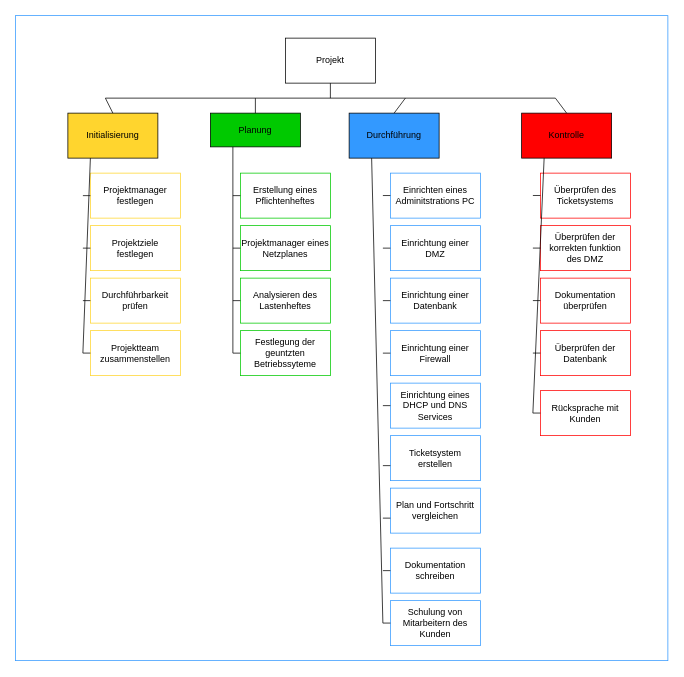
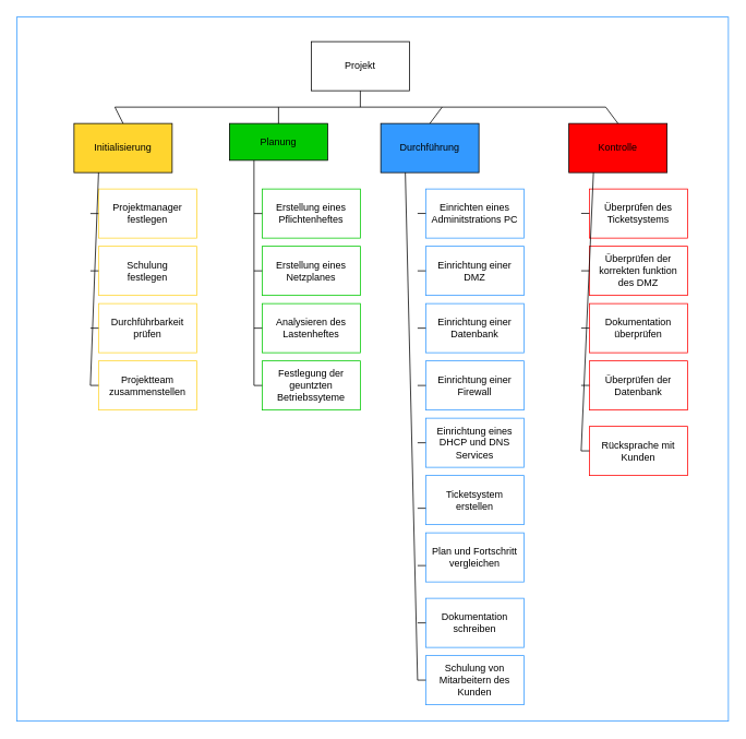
  <mxCell id="0" />
  <mxCell id="1" parent="0" />
  <mxCell id="2" value="" style="rounded=0;whiteSpace=wrap;html=1;strokeColor=#3399FF;fillColor=#FFFFFF;" vertex="1" parent="1"><mxGeometry x="20" y="20" width="870" height="860" as="geometry" /></mxCell>
  <mxCell id="3" value="Projekt" style="rounded=0;whiteSpace=wrap;html=1;" vertex="1" parent="1"><mxGeometry x="380" y="50" width="120" height="60" as="geometry" /></mxCell>
  <mxCell id="4" value="Initialisierung" style="whiteSpace=wrap;html=1;fillColor=#FFD52E;strokeColor=#000000;" vertex="1" parent="1"><mxGeometry x="90" y="150" width="120" height="60" as="geometry" /></mxCell>
  <mxCell id="5" value="Projektmanager festlegen" style="whiteSpace=wrap;html=1;strokeColor=#FFD52E;" vertex="1" parent="1"><mxGeometry x="120" y="230" width="120" height="60" as="geometry" /></mxCell>
- <mxCell id="6" value="&lt;div&gt;Projektziele&lt;/div&gt;&lt;div&gt;festlegen&lt;/div&gt;" style="whiteSpace=wrap;html=1;strokeColor=#FFD52E;" vertex="1" parent="1"><mxGeometry x="120" y="300" width="120" height="60" as="geometry" /></mxCell>
+ <mxCell id="6" value="&lt;div&gt;Schulung&lt;/div&gt;&lt;div&gt;festlegen&lt;/div&gt;" style="whiteSpace=wrap;html=1;strokeColor=#FFD52E;" vertex="1" parent="1"><mxGeometry x="120" y="300" width="120" height="60" as="geometry" /></mxCell>
  <mxCell id="7" value="Durchführbarkeit prüfen" style="whiteSpace=wrap;html=1;strokeColor=#FFD52E;" vertex="1" parent="1"><mxGeometry x="120" y="370" width="120" height="60" as="geometry" /></mxCell>
  <mxCell id="8" value="Planung" style="rounded=0;whiteSpace=wrap;html=1;fillColor=#00C900;" vertex="1" parent="1"><mxGeometry x="280" y="150" width="120" height="45" as="geometry" /></mxCell>
  <mxCell id="9" value="Dokumentation schreiben" style="rounded=0;whiteSpace=wrap;html=1;strokeColor=#3399FF;" vertex="1" parent="1"><mxGeometry x="520" y="730" width="120" height="60" as="geometry" /></mxCell>
  <mxCell id="10" value="Plan und Fortschritt vergleichen" style="rounded=0;whiteSpace=wrap;html=1;strokeColor=#3399FF;" vertex="1" parent="1"><mxGeometry x="520" y="650" width="120" height="60" as="geometry" /></mxCell>
  <mxCell id="11" value="Durchführung" style="rounded=0;whiteSpace=wrap;html=1;fillColor=#3399FF;" vertex="1" parent="1"><mxGeometry x="465" y="150" width="120" height="60" as="geometry" /></mxCell>
  <mxCell id="12" value="Analysieren des Lastenheftes" style="rounded=0;whiteSpace=wrap;html=1;strokeColor=#00C900;" vertex="1" parent="1"><mxGeometry x="320" y="370" width="120" height="60" as="geometry" /></mxCell>
- <mxCell id="13" value="Projektmanager eines Netzplanes" style="rounded=0;whiteSpace=wrap;html=1;strokeColor=#00C900;" vertex="1" parent="1"><mxGeometry x="320" y="300" width="120" height="60" as="geometry" /></mxCell>
+ <mxCell id="13" value="Erstellung eines Netzplanes" style="rounded=0;whiteSpace=wrap;html=1;strokeColor=#00C900;" vertex="1" parent="1"><mxGeometry x="320" y="300" width="120" height="60" as="geometry" /></mxCell>
  <mxCell id="14" value="Erstellung eines Pflichtenheftes" style="rounded=0;whiteSpace=wrap;html=1;strokeColor=#00C900;" vertex="1" parent="1"><mxGeometry x="320" y="230" width="120" height="60" as="geometry" /></mxCell>
  <mxCell id="15" value="Einrichten eines Adminitstrations PC " style="rounded=0;whiteSpace=wrap;html=1;strokeColor=#3399FF;" vertex="1" parent="1"><mxGeometry x="520" y="230" width="120" height="60" as="geometry" /></mxCell>
  <mxCell id="16" value="Ticketsystem erstellen" style="rounded=0;whiteSpace=wrap;html=1;strokeColor=#3399FF;" vertex="1" parent="1"><mxGeometry x="520" y="580" width="120" height="60" as="geometry" /></mxCell>
  <mxCell id="17" value="Festlegung der geuntzten Betriebssyteme" style="rounded=0;whiteSpace=wrap;html=1;strokeColor=#00C900;" vertex="1" parent="1"><mxGeometry x="320" y="440" width="120" height="60" as="geometry" /></mxCell>
  <mxCell id="18" value="Einrichtung einer DMZ" style="rounded=0;whiteSpace=wrap;html=1;strokeColor=#3399FF;" vertex="1" parent="1"><mxGeometry x="520" y="300" width="120" height="60" as="geometry" /></mxCell>
  <mxCell id="19" value="Einrichtung einer Datenbank" style="rounded=0;whiteSpace=wrap;html=1;strokeColor=#3399FF;" vertex="1" parent="1"><mxGeometry x="520" y="370" width="120" height="60" as="geometry" /></mxCell>
  <mxCell id="20" value="Einrichtung eines DHCP und DNS Services" style="rounded=0;whiteSpace=wrap;html=1;strokeColor=#3399FF;" vertex="1" parent="1"><mxGeometry x="520" y="510" width="120" height="60" as="geometry" /></mxCell>
  <mxCell id="21" value="Einrichtung einer Firewall " style="rounded=0;whiteSpace=wrap;html=1;strokeColor=#3399FF;" vertex="1" parent="1"><mxGeometry x="520" y="440" width="120" height="60" as="geometry" /></mxCell>
  <mxCell id="22" value="Kontrolle" style="rounded=0;whiteSpace=wrap;html=1;fillColor=#FF0000;" vertex="1" parent="1"><mxGeometry x="695" y="150" width="120" height="60" as="geometry" /></mxCell>
  <mxCell id="23" value="Überprüfen des Ticketsystems" style="rounded=0;whiteSpace=wrap;html=1;strokeColor=#FF0000;" vertex="1" parent="1"><mxGeometry x="720" y="230" width="120" height="60" as="geometry" /></mxCell>
  <mxCell id="24" value="Überprüfen der korrekten funktion des DMZ" style="rounded=0;whiteSpace=wrap;html=1;strokeColor=#FF0000;" vertex="1" parent="1"><mxGeometry x="720" y="300" width="120" height="60" as="geometry" /></mxCell>
  <mxCell id="25" value="Dokumentation überprüfen" style="rounded=0;whiteSpace=wrap;html=1;strokeColor=#FF0000;" vertex="1" parent="1"><mxGeometry x="720" y="370" width="120" height="60" as="geometry" /></mxCell>
  <mxCell id="26" value="" style="endArrow=none;html=1;rounded=0;entryX=0.25;entryY=1;entryDx=0;entryDy=0;" edge="1" parent="1" target="4"><mxGeometry width="50" height="50" relative="1" as="geometry"><mxPoint x="110" y="470" as="sourcePoint" /><mxPoint x="280" y="390" as="targetPoint" /></mxGeometry></mxCell>
  <mxCell id="27" value="" style="endArrow=none;html=1;rounded=0;entryX=0;entryY=0.5;entryDx=0;entryDy=0;" edge="1" parent="1" target="5"><mxGeometry width="50" height="50" relative="1" as="geometry"><mxPoint x="110" y="260" as="sourcePoint" /><mxPoint x="220" y="310" as="targetPoint" /></mxGeometry></mxCell>
  <mxCell id="28" value="" style="endArrow=none;html=1;rounded=0;exitX=0;exitY=0.5;exitDx=0;exitDy=0;" edge="1" parent="1" source="6"><mxGeometry width="50" height="50" relative="1" as="geometry"><mxPoint x="170" y="360" as="sourcePoint" /><mxPoint x="110" y="330" as="targetPoint" /></mxGeometry></mxCell>
  <mxCell id="29" value="" style="endArrow=none;html=1;rounded=0;entryX=0;entryY=0.5;entryDx=0;entryDy=0;" edge="1" parent="1" target="7"><mxGeometry width="50" height="50" relative="1" as="geometry"><mxPoint x="110" y="400" as="sourcePoint" /><mxPoint x="120" y="340" as="targetPoint" /></mxGeometry></mxCell>
  <mxCell id="30" value="" style="endArrow=none;html=1;rounded=0;entryX=0.25;entryY=1;entryDx=0;entryDy=0;" edge="1" parent="1" target="8"><mxGeometry width="50" height="50" relative="1" as="geometry"><mxPoint x="310" y="470" as="sourcePoint" /><mxPoint x="280" y="270" as="targetPoint" /></mxGeometry></mxCell>
  <mxCell id="31" value="" style="endArrow=none;html=1;rounded=0;entryX=0;entryY=0.5;entryDx=0;entryDy=0;" edge="1" parent="1" target="14"><mxGeometry width="50" height="50" relative="1" as="geometry"><mxPoint x="310" y="260" as="sourcePoint" /><mxPoint x="280" y="270" as="targetPoint" /></mxGeometry></mxCell>
  <mxCell id="32" value="" style="endArrow=none;html=1;rounded=0;entryX=0;entryY=0.5;entryDx=0;entryDy=0;" edge="1" parent="1" target="13"><mxGeometry width="50" height="50" relative="1" as="geometry"><mxPoint x="310" y="330" as="sourcePoint" /><mxPoint x="330" y="270" as="targetPoint" /></mxGeometry></mxCell>
  <mxCell id="33" value="" style="endArrow=none;html=1;rounded=0;entryX=0;entryY=0.5;entryDx=0;entryDy=0;" edge="1" parent="1" target="17"><mxGeometry width="50" height="50" relative="1" as="geometry"><mxPoint x="310" y="470" as="sourcePoint" /><mxPoint x="330" y="270" as="targetPoint" /></mxGeometry></mxCell>
  <mxCell id="34" value="" style="endArrow=none;html=1;rounded=0;entryX=0;entryY=0.5;entryDx=0;entryDy=0;" edge="1" parent="1" target="12"><mxGeometry width="50" height="50" relative="1" as="geometry"><mxPoint x="310" y="400" as="sourcePoint" /><mxPoint x="330" y="340" as="targetPoint" /></mxGeometry></mxCell>
  <mxCell id="35" value="" style="endArrow=none;html=1;rounded=0;entryX=0.25;entryY=1;entryDx=0;entryDy=0;" edge="1" parent="1" target="11"><mxGeometry width="50" height="50" relative="1" as="geometry"><mxPoint x="510" y="830" as="sourcePoint" /><mxPoint x="470" y="380" as="targetPoint" /></mxGeometry></mxCell>
  <mxCell id="36" value="" style="endArrow=none;html=1;rounded=0;entryX=0;entryY=0.5;entryDx=0;entryDy=0;" edge="1" parent="1"><mxGeometry width="50" height="50" relative="1" as="geometry"><mxPoint x="510" y="330" as="sourcePoint" /><mxPoint x="520" y="330" as="targetPoint" /></mxGeometry></mxCell>
  <mxCell id="37" value="" style="endArrow=none;html=1;rounded=0;entryX=0;entryY=0.5;entryDx=0;entryDy=0;" edge="1" parent="1"><mxGeometry width="50" height="50" relative="1" as="geometry"><mxPoint x="510" y="400" as="sourcePoint" /><mxPoint x="520" y="400" as="targetPoint" /></mxGeometry></mxCell>
  <mxCell id="38" value="" style="endArrow=none;html=1;rounded=0;entryX=0;entryY=0.5;entryDx=0;entryDy=0;" edge="1" parent="1"><mxGeometry width="50" height="50" relative="1" as="geometry"><mxPoint x="510" y="540" as="sourcePoint" /><mxPoint x="520" y="540" as="targetPoint" /></mxGeometry></mxCell>
  <mxCell id="39" value="" style="endArrow=none;html=1;rounded=0;entryX=0;entryY=0.5;entryDx=0;entryDy=0;" edge="1" parent="1"><mxGeometry width="50" height="50" relative="1" as="geometry"><mxPoint x="510" y="470" as="sourcePoint" /><mxPoint x="520" y="470" as="targetPoint" /></mxGeometry></mxCell>
  <mxCell id="40" value="" style="endArrow=none;html=1;rounded=0;entryX=0;entryY=0.5;entryDx=0;entryDy=0;" edge="1" parent="1"><mxGeometry width="50" height="50" relative="1" as="geometry"><mxPoint x="510" y="259.88" as="sourcePoint" /><mxPoint x="520" y="259.88" as="targetPoint" /></mxGeometry></mxCell>
  <mxCell id="41" value="" style="endArrow=none;html=1;rounded=0;entryX=0;entryY=0.5;entryDx=0;entryDy=0;" edge="1" parent="1"><mxGeometry width="50" height="50" relative="1" as="geometry"><mxPoint x="510" y="620" as="sourcePoint" /><mxPoint x="520" y="620" as="targetPoint" /></mxGeometry></mxCell>
  <mxCell id="42" value="" style="endArrow=none;html=1;rounded=0;entryX=0;entryY=0.5;entryDx=0;entryDy=0;" edge="1" parent="1"><mxGeometry width="50" height="50" relative="1" as="geometry"><mxPoint x="510" y="760" as="sourcePoint" /><mxPoint x="520" y="760" as="targetPoint" /></mxGeometry></mxCell>
  <mxCell id="43" value="" style="endArrow=none;html=1;rounded=0;entryX=0;entryY=0.5;entryDx=0;entryDy=0;" edge="1" parent="1"><mxGeometry width="50" height="50" relative="1" as="geometry"><mxPoint x="510" y="690" as="sourcePoint" /><mxPoint x="520" y="690" as="targetPoint" /></mxGeometry></mxCell>
  <mxCell id="44" value="" style="endArrow=none;html=1;rounded=0;entryX=0.25;entryY=1;entryDx=0;entryDy=0;" edge="1" parent="1" target="22"><mxGeometry width="50" height="50" relative="1" as="geometry"><mxPoint x="710" y="550" as="sourcePoint" /><mxPoint x="730" y="350" as="targetPoint" /></mxGeometry></mxCell>
  <mxCell id="45" value="" style="endArrow=none;html=1;rounded=0;entryX=0;entryY=0.5;entryDx=0;entryDy=0;" edge="1" parent="1"><mxGeometry width="50" height="50" relative="1" as="geometry"><mxPoint x="710" y="329.94" as="sourcePoint" /><mxPoint x="720" y="329.94" as="targetPoint" /></mxGeometry></mxCell>
  <mxCell id="46" value="" style="endArrow=none;html=1;rounded=0;entryX=0;entryY=0.5;entryDx=0;entryDy=0;" edge="1" parent="1"><mxGeometry width="50" height="50" relative="1" as="geometry"><mxPoint x="710" y="399.94" as="sourcePoint" /><mxPoint x="720" y="399.94" as="targetPoint" /></mxGeometry></mxCell>
  <mxCell id="47" value="" style="endArrow=none;html=1;rounded=0;entryX=0;entryY=0.5;entryDx=0;entryDy=0;" edge="1" parent="1"><mxGeometry width="50" height="50" relative="1" as="geometry"><mxPoint x="710" y="259.82" as="sourcePoint" /><mxPoint x="720" y="259.82" as="targetPoint" /></mxGeometry></mxCell>
  <mxCell id="48" value="Überprüfen der Datenbank" style="rounded=0;whiteSpace=wrap;html=1;strokeColor=#FF0000;" vertex="1" parent="1"><mxGeometry x="720" y="440" width="120" height="60" as="geometry" /></mxCell>
  <mxCell id="49" value="" style="endArrow=none;html=1;rounded=0;entryX=0;entryY=0.5;entryDx=0;entryDy=0;" edge="1" parent="1"><mxGeometry width="50" height="50" relative="1" as="geometry"><mxPoint x="710" y="469.92" as="sourcePoint" /><mxPoint x="720" y="469.92" as="targetPoint" /></mxGeometry></mxCell>
  <mxCell id="50" value="" style="endArrow=none;html=1;rounded=0;" edge="1" parent="1"><mxGeometry width="50" height="50" relative="1" as="geometry"><mxPoint x="740" y="130" as="sourcePoint" /><mxPoint x="140" y="130" as="targetPoint" /></mxGeometry></mxCell>
  <mxCell id="51" value="" style="endArrow=none;html=1;rounded=0;entryX=0.5;entryY=0;entryDx=0;entryDy=0;" edge="1" parent="1" target="4"><mxGeometry width="50" height="50" relative="1" as="geometry"><mxPoint x="140" y="130" as="sourcePoint" /><mxPoint x="190" y="170" as="targetPoint" /></mxGeometry></mxCell>
  <mxCell id="52" value="" style="endArrow=none;html=1;rounded=0;entryX=0.5;entryY=0;entryDx=0;entryDy=0;" edge="1" parent="1" target="8"><mxGeometry width="50" height="50" relative="1" as="geometry"><mxPoint x="340" y="130" as="sourcePoint" /><mxPoint x="340" y="140" as="targetPoint" /></mxGeometry></mxCell>
  <mxCell id="53" value="" style="endArrow=none;html=1;rounded=0;entryX=0.5;entryY=0;entryDx=0;entryDy=0;" edge="1" parent="1" target="11"><mxGeometry width="50" height="50" relative="1" as="geometry"><mxPoint x="540" y="130" as="sourcePoint" /><mxPoint x="540" y="150" as="targetPoint" /></mxGeometry></mxCell>
  <mxCell id="54" value="" style="endArrow=none;html=1;rounded=0;entryX=0.5;entryY=0;entryDx=0;entryDy=0;" edge="1" parent="1" target="22"><mxGeometry width="50" height="50" relative="1" as="geometry"><mxPoint x="740" y="130" as="sourcePoint" /><mxPoint x="740" y="150" as="targetPoint" /></mxGeometry></mxCell>
  <mxCell id="55" value="" style="endArrow=none;html=1;rounded=0;entryX=0.5;entryY=0;entryDx=0;entryDy=0;" edge="1" parent="1"><mxGeometry width="50" height="50" relative="1" as="geometry"><mxPoint x="440" y="110" as="sourcePoint" /><mxPoint x="440" y="130" as="targetPoint" /></mxGeometry></mxCell>
  <mxCell id="56" value="Rücksprache mit Kunden" style="rounded=0;whiteSpace=wrap;html=1;strokeColor=#FF0000;fillColor=#FFFFFF;" vertex="1" parent="1"><mxGeometry x="720" y="520" width="120" height="60" as="geometry" /></mxCell>
  <mxCell id="57" value="Schulung von Mitarbeitern des Kunden" style="rounded=0;whiteSpace=wrap;html=1;strokeColor=#3399FF;fillColor=#FFFFFF;" vertex="1" parent="1"><mxGeometry x="520" y="800" width="120" height="60" as="geometry" /></mxCell>
  <mxCell id="58" value="" style="endArrow=none;html=1;rounded=0;entryX=0;entryY=0.5;entryDx=0;entryDy=0;" edge="1" parent="1"><mxGeometry width="50" height="50" relative="1" as="geometry"><mxPoint x="510" y="829.93" as="sourcePoint" /><mxPoint x="520" y="829.93" as="targetPoint" /></mxGeometry></mxCell>
  <mxCell id="59" value="" style="endArrow=none;html=1;rounded=0;entryX=0;entryY=0.5;entryDx=0;entryDy=0;" edge="1" parent="1"><mxGeometry width="50" height="50" relative="1" as="geometry"><mxPoint x="710" y="549.9" as="sourcePoint" /><mxPoint x="720" y="549.9" as="targetPoint" /></mxGeometry></mxCell>
  <mxCell id="60" value="&lt;div&gt;Projektteam&lt;/div&gt;&lt;div&gt;zusammenstellen&lt;/div&gt;" style="whiteSpace=wrap;html=1;strokeColor=#FFD52E;" vertex="1" parent="1"><mxGeometry x="120" y="440" width="120" height="60" as="geometry" /></mxCell>
  <mxCell id="61" value="" style="endArrow=none;html=1;rounded=0;entryX=0;entryY=0.5;entryDx=0;entryDy=0;" edge="1" parent="1"><mxGeometry width="50" height="50" relative="1" as="geometry"><mxPoint x="110" y="469.94" as="sourcePoint" /><mxPoint x="120" y="469.94" as="targetPoint" /></mxGeometry></mxCell>
